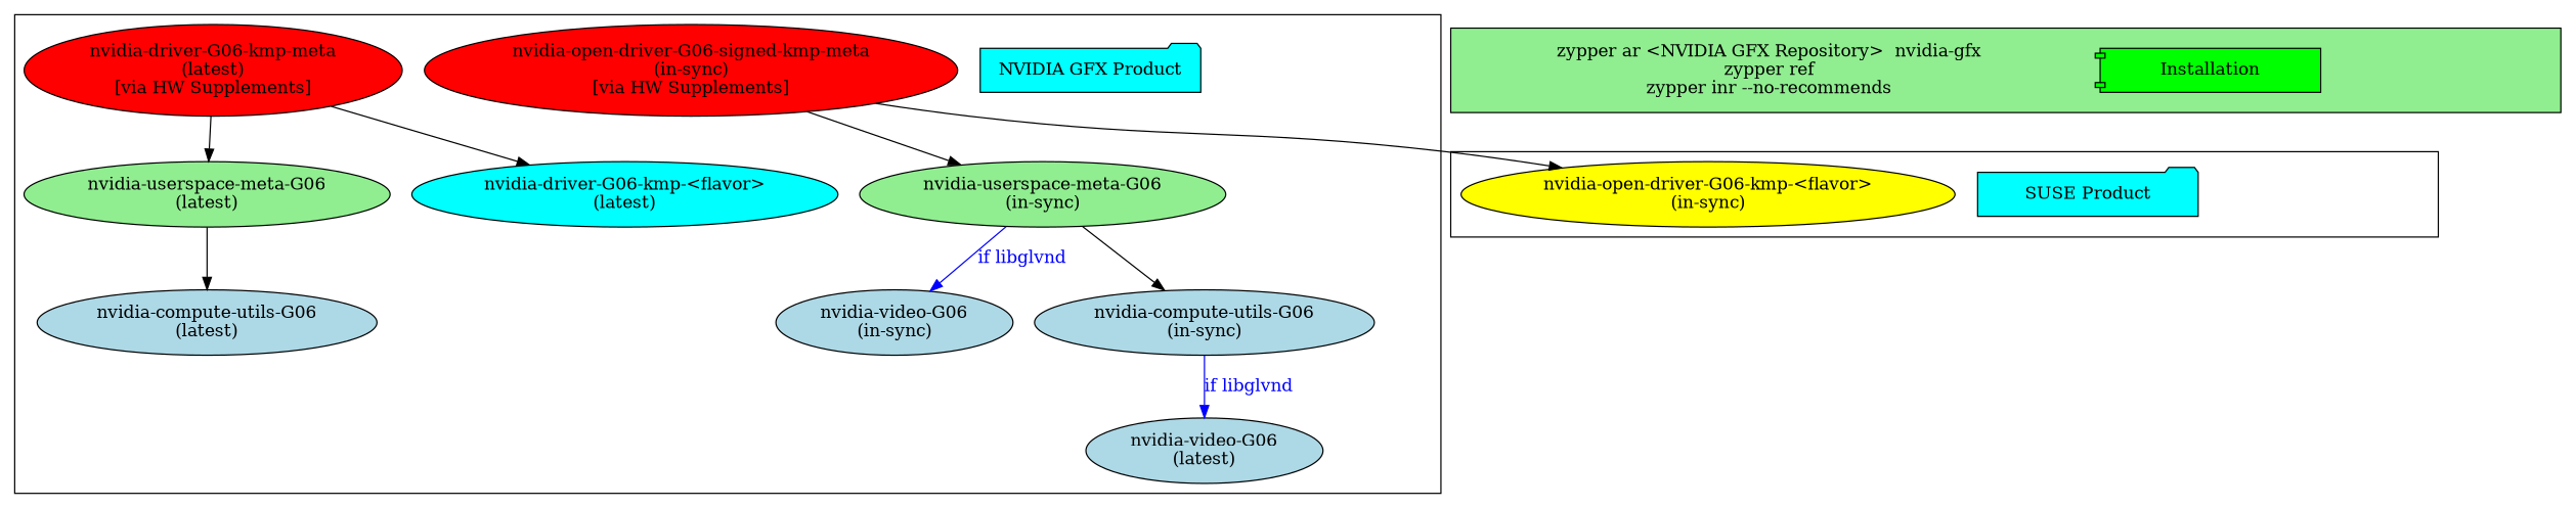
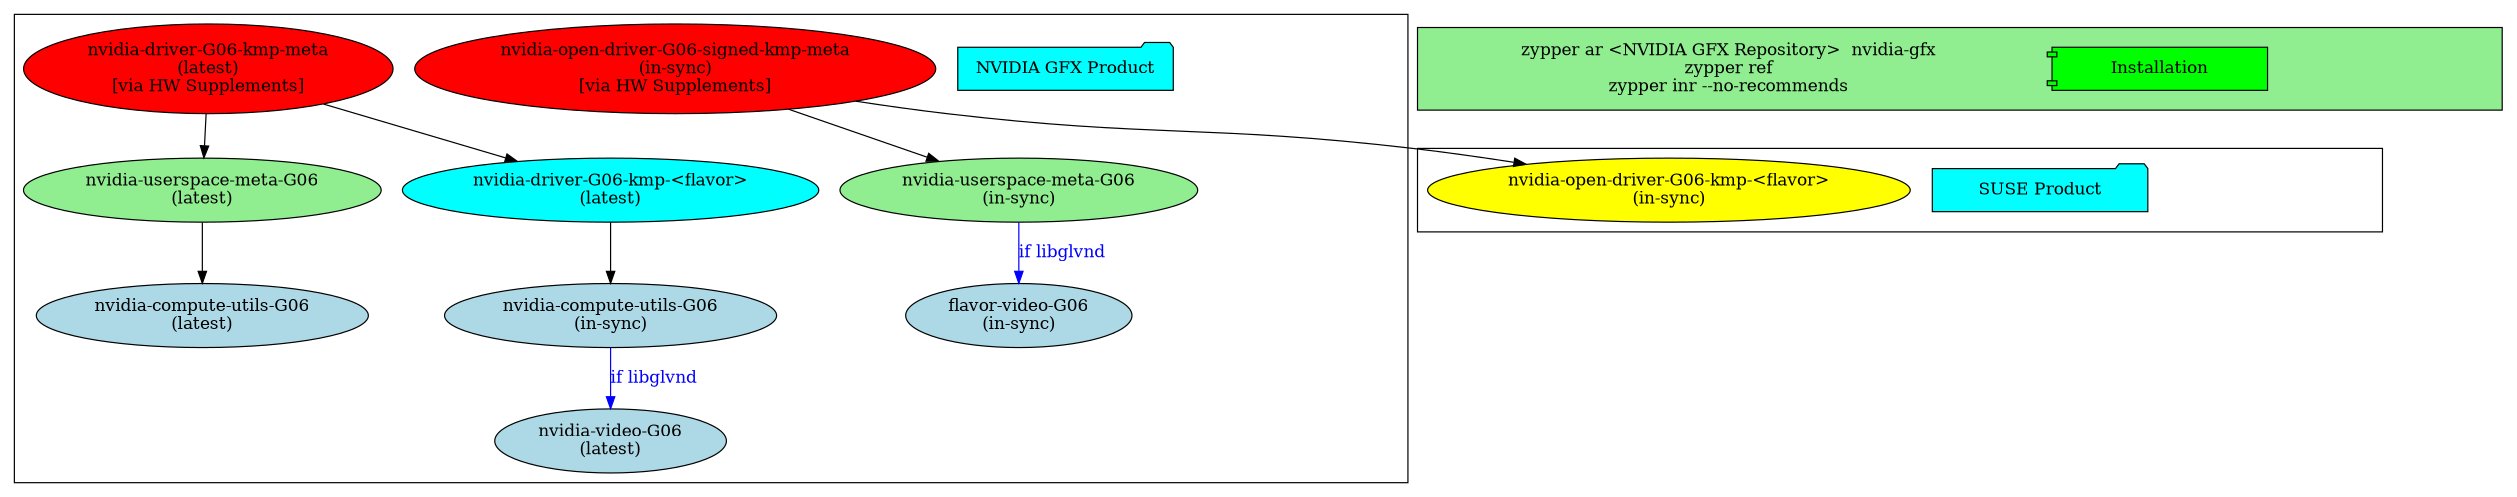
  digraph {
    rankdir=TB
    node [style=filled]
    cluster2_anchor [style=invisible]
    n2 [fillcolor=aqua label="NVIDIA GFX Product" shape=folder width=2.5]
    n3 [fillcolor=red label="nvidia-driver-G06-kmp-meta\n(latest)\n[via HW Supplements]"]
    n4 [fillcolor=red label="nvidia-open-driver-G06-signed-kmp-meta\n(in-sync)\n[via HW Supplements]"]
    n5 [fillcolor=aqua label="nvidia-driver-G06-kmp-<flavor>\n(latest)"]
    n6 [fillcolor=lightgreen label="nvidia-userspace-meta-G06\n(latest)"]
    n7 [fillcolor=lightgreen label="nvidia-userspace-meta-G06\n(in-sync)"]
    n8 [fillcolor=lightblue label="nvidia-compute-utils-G06\n(latest)"]
    n9 [fillcolor=lightblue label="nvidia-compute-utils-G06\n(in-sync)"]
    n10 [fillcolor=lightblue label="nvidia-video-G06\n(latest)"]
-   n11 [fillcolor=lightblue label="nvidia-video-G06\n(in-sync)"]
+   n11 [fillcolor=lightblue label="flavor-video-G06\n(in-sync)"]
    cluster1_anchor [style=invisible]
    n13 [fillcolor=aqua label="SUSE Product" shape=folder width=2.5]
    n14 [fillcolor=yellow label="nvidia-open-driver-G06-kmp-<flavor>\n(in-sync)"]
    cluster0_anchor [style=invisible]
    n16 [fillcolor=green label=Installation shape=component width=2.5]
    n17 [label="zypper ar <NVIDIA GFX Repository>  nvidia-gfx\nzypper ref\nzypper inr --no-recommends" shape=none width=7 style=""]
    subgraph cluster_1 {
      cluster2_anchor
      n2
      n3
      n4
      n5
      n6
      n7
      n8
      n9
      n10
      n11
    }
    subgraph cluster_2 {
      cluster1_anchor
      n13
      n14
    }
    subgraph cluster_3 {
      bgcolor=lightgreen
      cluster0_anchor
      n16
      n17
    }
    n3 -> n5
    n3 -> n6
    n4 -> n7
    n4 -> n14
    n6 -> n8
-   n7 -> n9
+   n5 -> n9
    n7 -> n11 [color=blue fontcolor=blue label="if libglvnd"]
    n9 -> n10 [color=blue fontcolor=blue label="if libglvnd"]
    cluster1_anchor -> cluster2_anchor [style=invis]
    cluster0_anchor -> cluster1_anchor [style=invis]
  }
